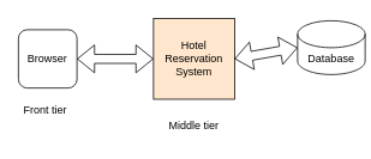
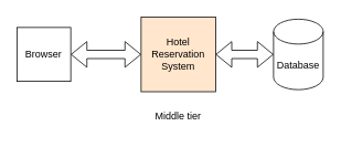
  <mxCell id="0" />
  <mxCell id="1" parent="0" />
- <mxCell id="2" value="Browser" style="whiteSpace=wrap;html=1;aspect=fixed;rounded=1;" vertex="1" parent="1"><mxGeometry x="20" y="32.5" width="65" height="65" as="geometry" /></mxCell>
+ <mxCell id="2" value="Browser" style="whiteSpace=wrap;html=1;aspect=fixed;" vertex="1" parent="1"><mxGeometry x="20" y="32.5" width="65" height="65" as="geometry" /></mxCell>
  <mxCell id="3" value="Hotel Reservation System" style="whiteSpace=wrap;html=1;aspect=fixed;fillColor=#ffe6cc;" vertex="1" parent="1"><mxGeometry x="170" y="20" width="90" height="90" as="geometry" /></mxCell>
- <mxCell id="4" value="Database" style="shape=cylinder3;whiteSpace=wrap;html=1;boundedLbl=1;backgroundOutline=1;size=15;" vertex="1" parent="1"><mxGeometry x="330" y="22.5" width="75" height="60" as="geometry" /></mxCell>
+ <mxCell id="4" value="Database" style="shape=cylinder3;whiteSpace=wrap;html=1;boundedLbl=1;backgroundOutline=1;size=15;" vertex="1" parent="1"><mxGeometry x="330" y="22.5" width="60" height="85" as="geometry" /></mxCell>
  <mxCell id="5" value="" style="shape=flexArrow;endArrow=classic;startArrow=classic;html=1;rounded=0;exitX=1;exitY=0.5;exitDx=0;exitDy=0;entryX=0;entryY=0.5;entryDx=0;entryDy=0;" edge="1" parent="1" source="2" target="3"><mxGeometry width="100" height="100" relative="1" as="geometry"><mxPoint x="80" y="235" as="sourcePoint" /><mxPoint x="180" y="135" as="targetPoint" /><Array as="points" /></mxGeometry></mxCell>
  <mxCell id="6" value="" style="shape=flexArrow;endArrow=classic;startArrow=classic;html=1;rounded=0;entryX=0;entryY=0.5;entryDx=0;entryDy=0;entryPerimeter=0;exitX=1;exitY=0.5;exitDx=0;exitDy=0;" edge="1" parent="1" source="3" target="4"><mxGeometry width="100" height="100" relative="1" as="geometry"><mxPoint x="280" y="145" as="sourcePoint" /><mxPoint x="330" y="62" as="targetPoint" /><Array as="points" /></mxGeometry></mxCell>
- <mxCell id="7" value="Front tier" style="text;html=1;align=center;verticalAlign=middle;whiteSpace=wrap;rounded=0;" vertex="1" parent="1"><mxGeometry x="20" y="107.5" width="60" height="30" as="geometry" /></mxCell>
  <mxCell id="8" value="Middle tier" style="text;html=1;align=center;verticalAlign=middle;whiteSpace=wrap;rounded=0;" vertex="1" parent="1"><mxGeometry x="185" y="125" width="60" height="30" as="geometry" /></mxCell>
